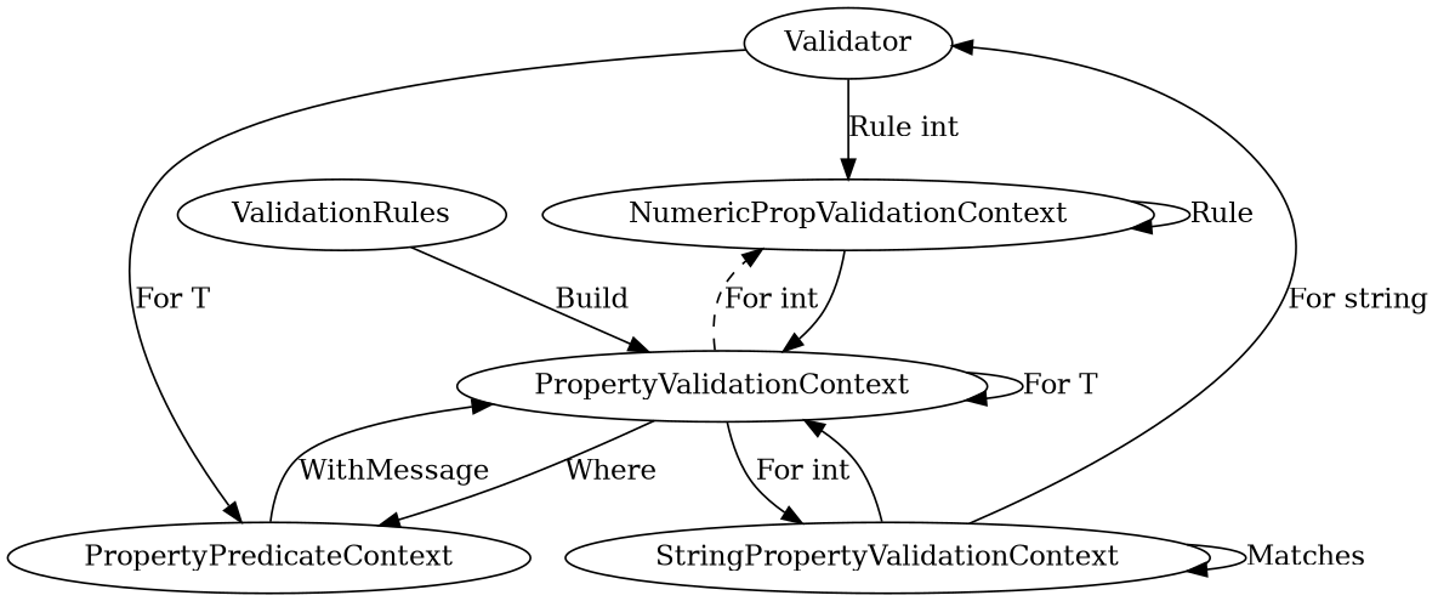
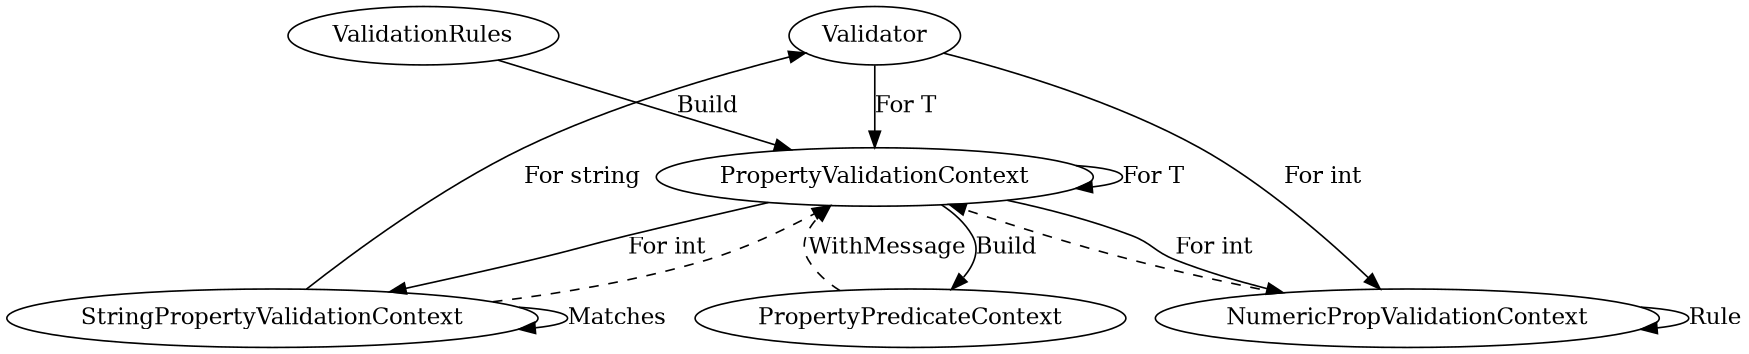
  digraph {
    Validator
    PropertyValidationContext
    NumericPropValidationContext
    StringPropertyValidationContext
    PropertyPredicateContext
    ValidationRules
-   Validator -> PropertyPredicateContext [label="For T"]
-   Validator -> NumericPropValidationContext [label="Rule int"]
+   Validator -> PropertyValidationContext [label="For T"]
+   Validator -> NumericPropValidationContext [label="For int"]
    PropertyValidationContext -> PropertyValidationContext [label="For T"]
-   PropertyValidationContext -> NumericPropValidationContext [label="For int" style=dashed]
+   PropertyValidationContext -> NumericPropValidationContext [label="For int"]
    PropertyValidationContext -> StringPropertyValidationContext [label="For int"]
-   PropertyValidationContext -> PropertyPredicateContext [label=Where]
-   NumericPropValidationContext -> PropertyValidationContext [style=solid]
+   PropertyValidationContext -> PropertyPredicateContext [label=Build]
+   NumericPropValidationContext -> PropertyValidationContext [style=dashed]
    NumericPropValidationContext -> NumericPropValidationContext [label=Rule]
    StringPropertyValidationContext -> Validator [label="For string"]
-   StringPropertyValidationContext -> PropertyValidationContext [style=solid]
+   StringPropertyValidationContext -> PropertyValidationContext [style=dashed]
    StringPropertyValidationContext -> StringPropertyValidationContext [label=Matches]
-   PropertyPredicateContext -> PropertyValidationContext [label=WithMessage]
+   PropertyPredicateContext -> PropertyValidationContext [label=WithMessage style=dashed]
    ValidationRules -> PropertyValidationContext [label=Build]
  }
